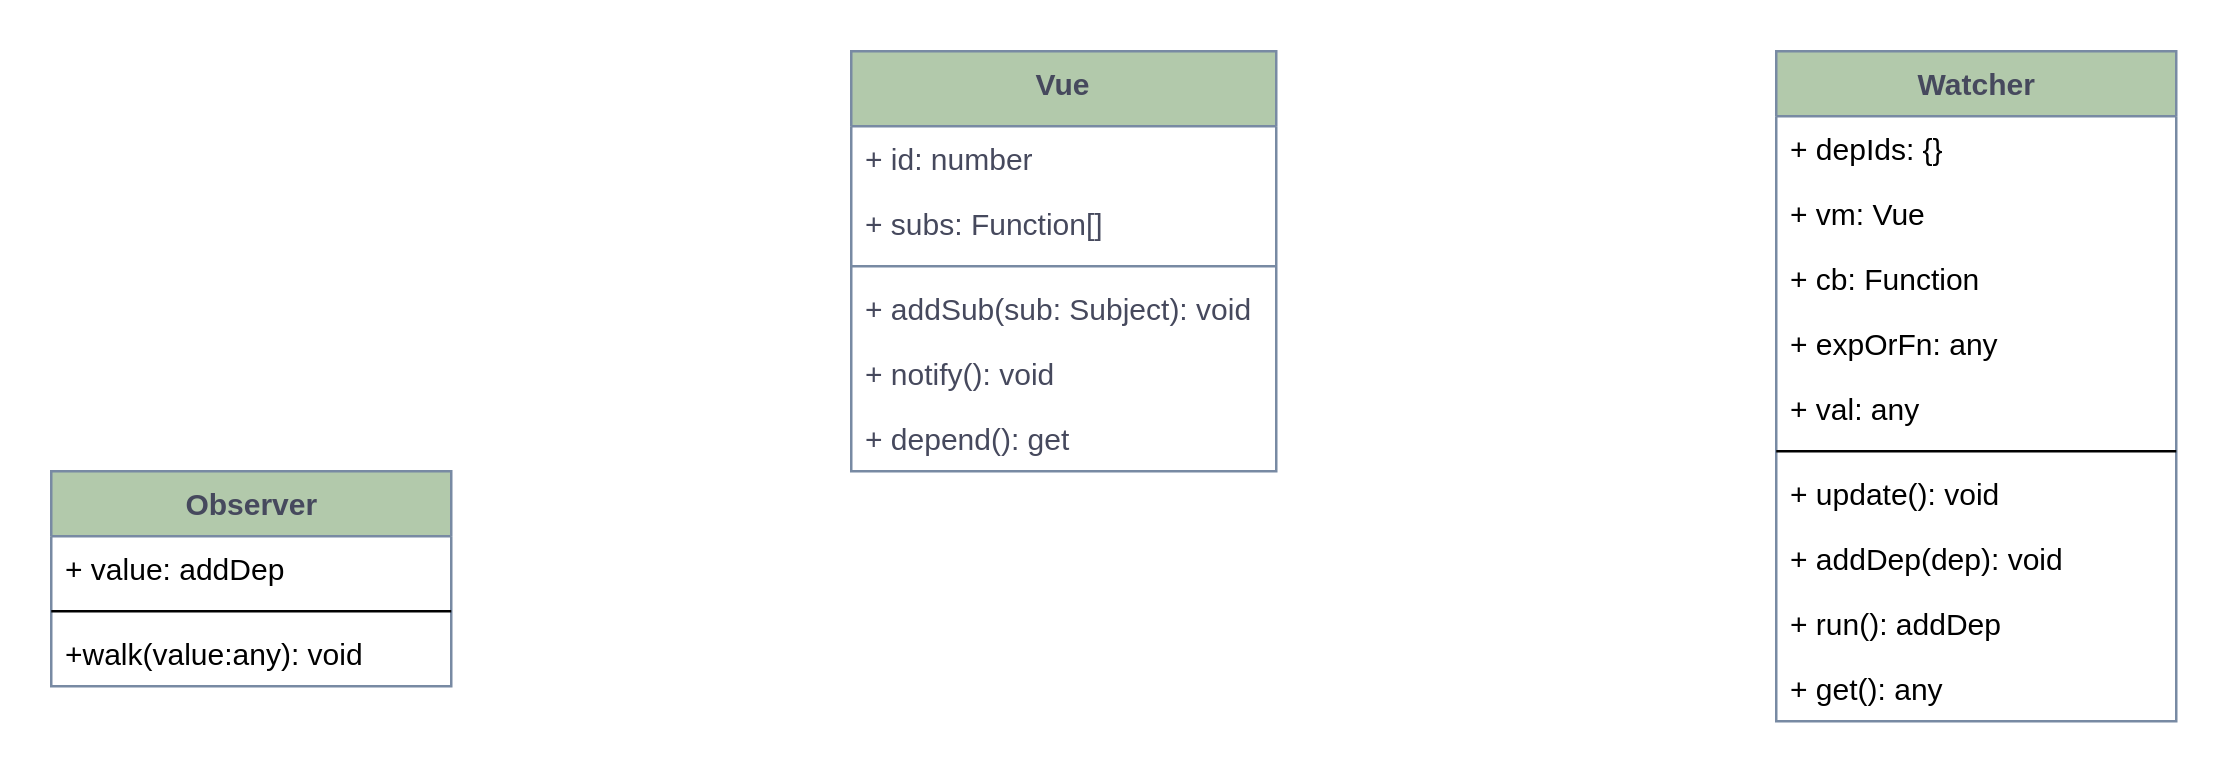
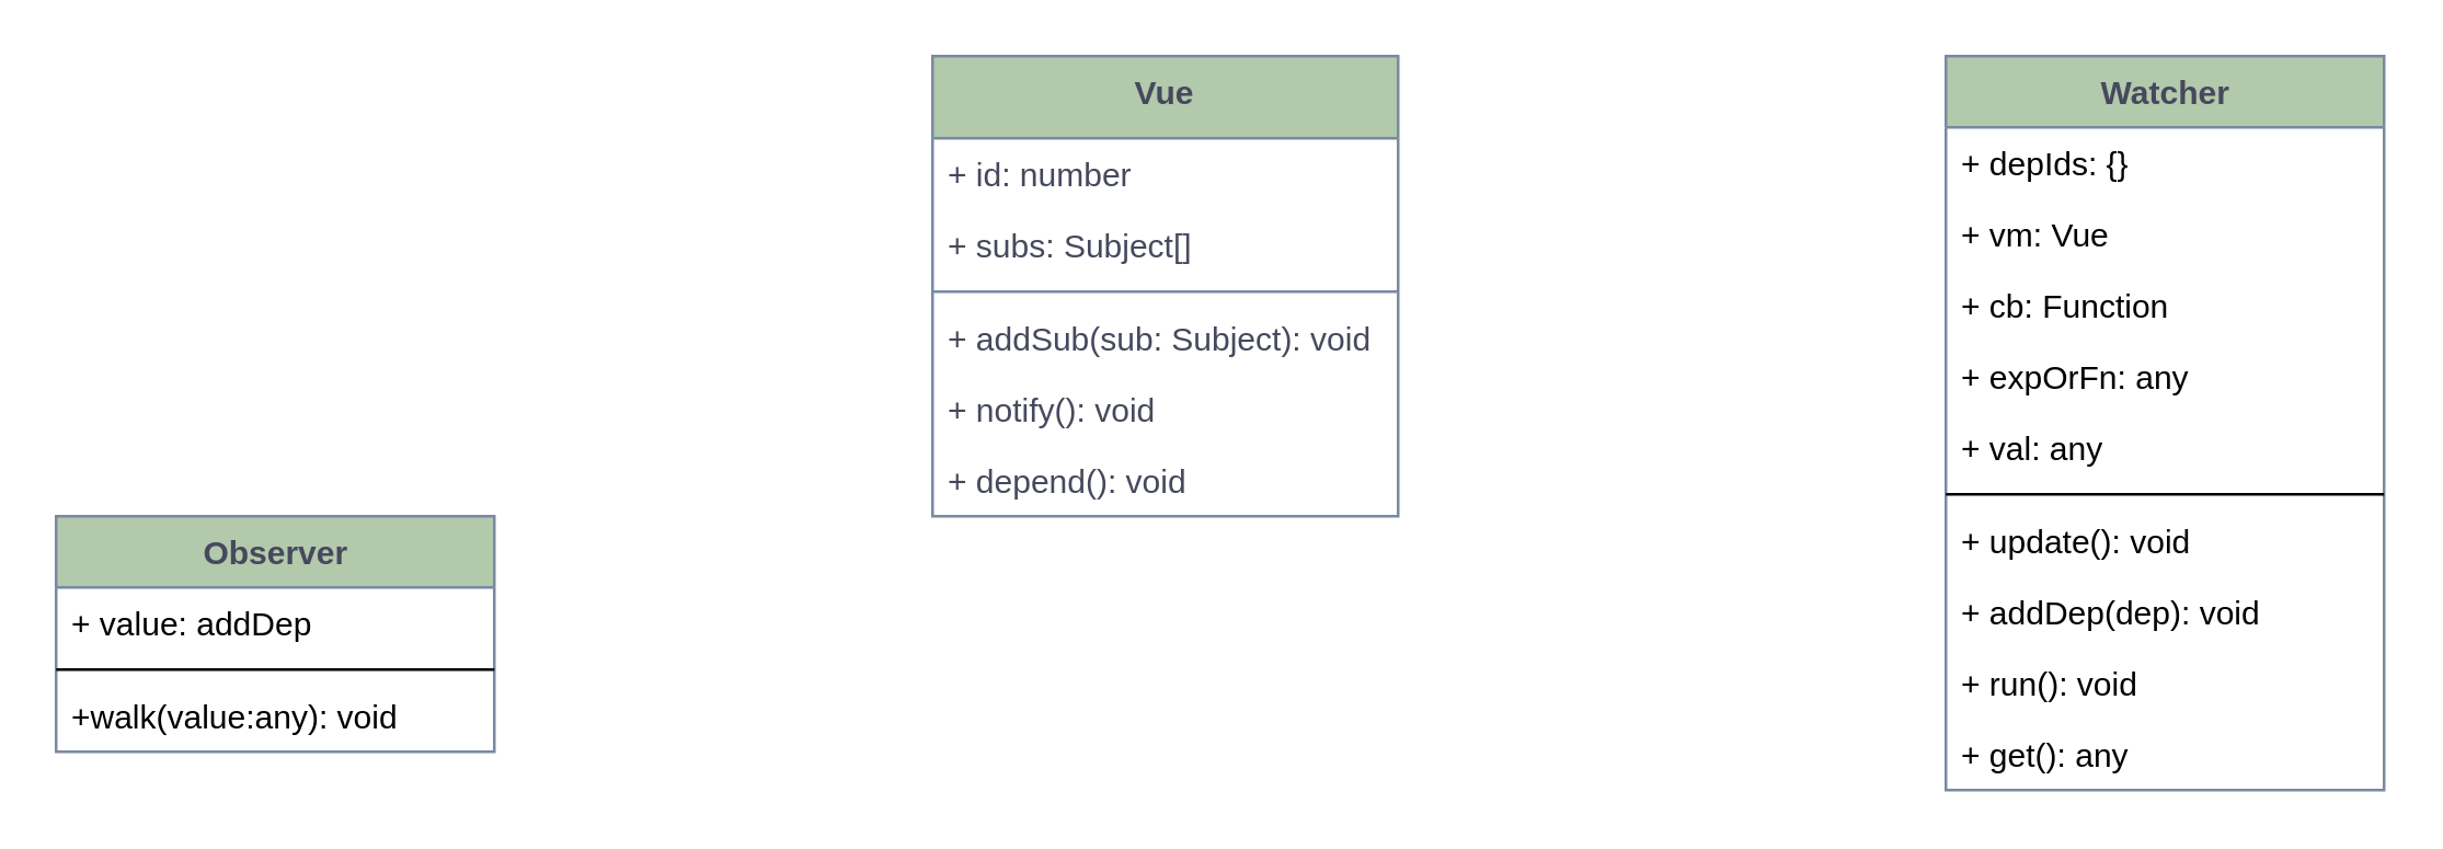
  <mxCell id="0" />
  <mxCell id="1" parent="0" />
  <mxCell id="2" value="Vue" style="swimlane;fontStyle=1;align=center;verticalAlign=top;childLayout=stackLayout;horizontal=1;startSize=30;horizontalStack=0;resizeParent=1;resizeParentMax=0;resizeLast=0;collapsible=1;marginBottom=0;fillColor=#B2C9AB;strokeColor=#788AA3;fontColor=#46495D;glass=0;rounded=0;shadow=0;sketch=0;html=1;whiteSpace=wrap;labelBorderColor=none;labelBackgroundColor=none;" vertex="1" parent="1"><mxGeometry x="340" y="20" width="170" height="168" as="geometry"><mxRectangle x="360" y="140" width="60" height="30" as="alternateBounds" /></mxGeometry></mxCell>
  <mxCell id="3" value="+ id: number" style="text;strokeColor=none;fillColor=none;align=left;verticalAlign=top;spacingLeft=4;spacingRight=4;overflow=hidden;rotatable=0;points=[[0,0.5],[1,0.5]];portConstraint=eastwest;fontColor=#46495D;" vertex="1" parent="2"><mxGeometry y="30" width="170" height="26" as="geometry" /></mxCell>
- <mxCell id="4" value="+ subs: Function[]" style="text;strokeColor=none;fillColor=none;align=left;verticalAlign=top;spacingLeft=4;spacingRight=4;overflow=hidden;rotatable=0;points=[[0,0.5],[1,0.5]];portConstraint=eastwest;fontColor=#46495D;" vertex="1" parent="2"><mxGeometry y="56" width="170" height="26" as="geometry" /></mxCell>
+ <mxCell id="4" value="+ subs: Subject[]" style="text;strokeColor=none;fillColor=none;align=left;verticalAlign=top;spacingLeft=4;spacingRight=4;overflow=hidden;rotatable=0;points=[[0,0.5],[1,0.5]];portConstraint=eastwest;fontColor=#46495D;" vertex="1" parent="2"><mxGeometry y="56" width="170" height="26" as="geometry" /></mxCell>
  <mxCell id="5" value="" style="line;strokeWidth=1;fillColor=none;align=left;verticalAlign=middle;spacingTop=-1;spacingLeft=3;spacingRight=3;rotatable=0;labelPosition=right;points=[];portConstraint=eastwest;strokeColor=#788AA3;fontColor=#46495D;" vertex="1" parent="2"><mxGeometry y="82" width="170" height="8" as="geometry" /></mxCell>
  <mxCell id="6" value="+ addSub(sub: Subject): void" style="text;strokeColor=none;fillColor=none;align=left;verticalAlign=top;spacingLeft=4;spacingRight=4;overflow=hidden;rotatable=0;points=[[0,0.5],[1,0.5]];portConstraint=eastwest;fontColor=#46495D;" vertex="1" parent="2"><mxGeometry y="90" width="170" height="26" as="geometry" /></mxCell>
  <mxCell id="7" value="+ notify(): void" style="text;strokeColor=none;fillColor=none;align=left;verticalAlign=top;spacingLeft=4;spacingRight=4;overflow=hidden;rotatable=0;points=[[0,0.5],[1,0.5]];portConstraint=eastwest;fontColor=#46495D;" vertex="1" parent="2"><mxGeometry y="116" width="170" height="26" as="geometry" /></mxCell>
- <mxCell id="8" value="+ depend(): get" style="text;strokeColor=none;fillColor=none;align=left;verticalAlign=top;spacingLeft=4;spacingRight=4;overflow=hidden;rotatable=0;points=[[0,0.5],[1,0.5]];portConstraint=eastwest;fontColor=#46495D;" vertex="1" parent="2"><mxGeometry y="142" width="170" height="26" as="geometry" /></mxCell>
+ <mxCell id="8" value="+ depend(): void" style="text;strokeColor=none;fillColor=none;align=left;verticalAlign=top;spacingLeft=4;spacingRight=4;overflow=hidden;rotatable=0;points=[[0,0.5],[1,0.5]];portConstraint=eastwest;fontColor=#46495D;" vertex="1" parent="2"><mxGeometry y="142" width="170" height="26" as="geometry" /></mxCell>
  <mxCell id="9" value="Watcher" style="swimlane;fontStyle=1;align=center;verticalAlign=top;childLayout=stackLayout;horizontal=1;startSize=26;horizontalStack=0;resizeParent=1;resizeParentMax=0;resizeLast=0;collapsible=1;marginBottom=0;rounded=0;shadow=0;glass=0;labelBackgroundColor=none;sketch=0;strokeColor=#788AA3;fillColor=#B2C9AB;fontColor=#46495D;html=1;" vertex="1" parent="1"><mxGeometry x="710" y="20" width="160" height="268" as="geometry"><mxRectangle x="640" y="140" width="80" height="26" as="alternateBounds" /></mxGeometry></mxCell>
  <mxCell id="10" value="+ depIds: {}" style="text;strokeColor=none;fillColor=none;align=left;verticalAlign=top;spacingLeft=4;spacingRight=4;overflow=hidden;rotatable=0;points=[[0,0.5],[1,0.5]];portConstraint=eastwest;" vertex="1" parent="9"><mxGeometry y="26" width="160" height="26" as="geometry" /></mxCell>
  <mxCell id="11" value="+ vm: Vue" style="text;strokeColor=none;fillColor=none;align=left;verticalAlign=top;spacingLeft=4;spacingRight=4;overflow=hidden;rotatable=0;points=[[0,0.5],[1,0.5]];portConstraint=eastwest;" vertex="1" parent="9"><mxGeometry y="52" width="160" height="26" as="geometry" /></mxCell>
  <mxCell id="12" value="+ cb: Function" style="text;strokeColor=none;fillColor=none;align=left;verticalAlign=top;spacingLeft=4;spacingRight=4;overflow=hidden;rotatable=0;points=[[0,0.5],[1,0.5]];portConstraint=eastwest;" vertex="1" parent="9"><mxGeometry y="78" width="160" height="26" as="geometry" /></mxCell>
  <mxCell id="13" value="+ expOrFn: any" style="text;strokeColor=none;fillColor=none;align=left;verticalAlign=top;spacingLeft=4;spacingRight=4;overflow=hidden;rotatable=0;points=[[0,0.5],[1,0.5]];portConstraint=eastwest;" vertex="1" parent="9"><mxGeometry y="104" width="160" height="26" as="geometry" /></mxCell>
  <mxCell id="14" value="+ val: any" style="text;strokeColor=none;fillColor=none;align=left;verticalAlign=top;spacingLeft=4;spacingRight=4;overflow=hidden;rotatable=0;points=[[0,0.5],[1,0.5]];portConstraint=eastwest;" vertex="1" parent="9"><mxGeometry y="130" width="160" height="26" as="geometry" /></mxCell>
  <mxCell id="15" value="" style="line;strokeWidth=1;fillColor=none;align=left;verticalAlign=middle;spacingTop=-1;spacingLeft=3;spacingRight=3;rotatable=0;labelPosition=right;points=[];portConstraint=eastwest;" vertex="1" parent="9"><mxGeometry y="156" width="160" height="8" as="geometry" /></mxCell>
  <mxCell id="16" value="+ update(): void" style="text;strokeColor=none;fillColor=none;align=left;verticalAlign=top;spacingLeft=4;spacingRight=4;overflow=hidden;rotatable=0;points=[[0,0.5],[1,0.5]];portConstraint=eastwest;" vertex="1" parent="9"><mxGeometry y="164" width="160" height="26" as="geometry" /></mxCell>
  <mxCell id="17" value="+ addDep(dep): void" style="text;strokeColor=none;fillColor=none;align=left;verticalAlign=top;spacingLeft=4;spacingRight=4;overflow=hidden;rotatable=0;points=[[0,0.5],[1,0.5]];portConstraint=eastwest;" vertex="1" parent="9"><mxGeometry y="190" width="160" height="26" as="geometry" /></mxCell>
- <mxCell id="18" value="+ run(): addDep" style="text;strokeColor=none;fillColor=none;align=left;verticalAlign=top;spacingLeft=4;spacingRight=4;overflow=hidden;rotatable=0;points=[[0,0.5],[1,0.5]];portConstraint=eastwest;" vertex="1" parent="9"><mxGeometry y="216" width="160" height="26" as="geometry" /></mxCell>
+ <mxCell id="18" value="+ run(): void" style="text;strokeColor=none;fillColor=none;align=left;verticalAlign=top;spacingLeft=4;spacingRight=4;overflow=hidden;rotatable=0;points=[[0,0.5],[1,0.5]];portConstraint=eastwest;" vertex="1" parent="9"><mxGeometry y="216" width="160" height="26" as="geometry" /></mxCell>
  <mxCell id="19" value="+ get(): any" style="text;strokeColor=none;fillColor=none;align=left;verticalAlign=top;spacingLeft=4;spacingRight=4;overflow=hidden;rotatable=0;points=[[0,0.5],[1,0.5]];portConstraint=eastwest;" vertex="1" parent="9"><mxGeometry y="242" width="160" height="26" as="geometry" /></mxCell>
  <mxCell id="20" value="Observer" style="swimlane;fontStyle=1;align=center;verticalAlign=top;childLayout=stackLayout;horizontal=1;startSize=26;horizontalStack=0;resizeParent=1;resizeParentMax=0;resizeLast=0;collapsible=1;marginBottom=0;rounded=0;shadow=0;glass=0;labelBackgroundColor=none;sketch=0;strokeColor=#788AA3;fillColor=#B2C9AB;fontColor=#46495D;html=1;" vertex="1" parent="1"><mxGeometry x="20" y="188" width="160" height="86" as="geometry" /></mxCell>
  <mxCell id="21" value="+ value: addDep" style="text;strokeColor=none;fillColor=none;align=left;verticalAlign=top;spacingLeft=4;spacingRight=4;overflow=hidden;rotatable=0;points=[[0,0.5],[1,0.5]];portConstraint=eastwest;" vertex="1" parent="20"><mxGeometry y="26" width="160" height="26" as="geometry" /></mxCell>
  <mxCell id="22" value="" style="line;strokeWidth=1;fillColor=none;align=left;verticalAlign=middle;spacingTop=-1;spacingLeft=3;spacingRight=3;rotatable=0;labelPosition=right;points=[];portConstraint=eastwest;" vertex="1" parent="20"><mxGeometry y="52" width="160" height="8" as="geometry" /></mxCell>
  <mxCell id="23" value="+walk(value:any): void" style="text;strokeColor=none;fillColor=none;align=left;verticalAlign=top;spacingLeft=4;spacingRight=4;overflow=hidden;rotatable=0;points=[[0,0.5],[1,0.5]];portConstraint=eastwest;" vertex="1" parent="20"><mxGeometry y="60" width="160" height="26" as="geometry" /></mxCell>
